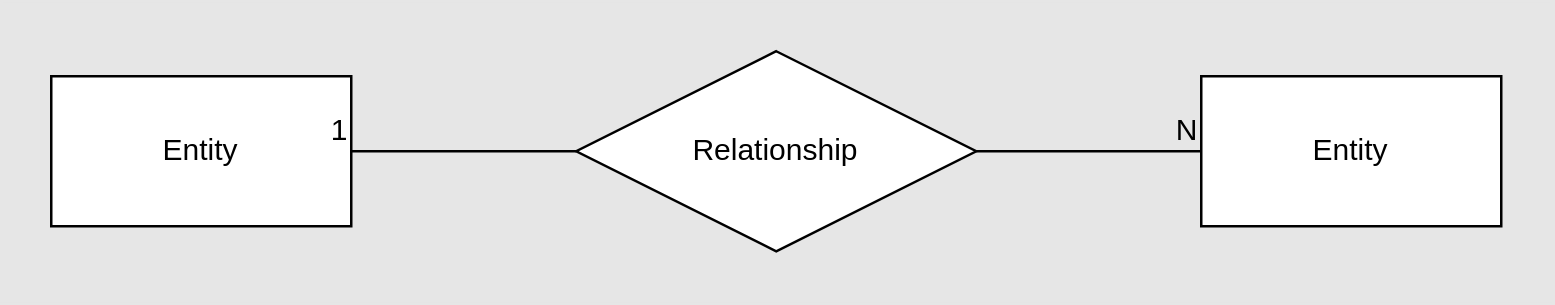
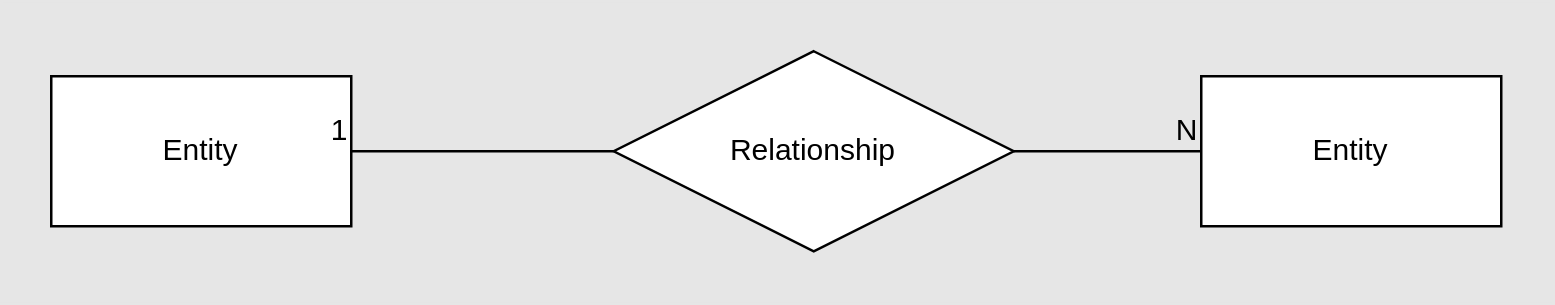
  <mxCell id="0" />
  <mxCell id="1" parent="0" />
  <mxCell id="2" value="Entity" style="rounded=0;whiteSpace=wrap;html=1;" vertex="1" parent="1"><mxGeometry x="20" y="30" width="120" height="60" as="geometry" /></mxCell>
- <mxCell id="3" value="Relationship" style="rhombus;whiteSpace=wrap;html=1;" vertex="1" parent="1"><mxGeometry x="230" y="20" width="160" height="80" as="geometry" /></mxCell>
+ <mxCell id="3" value="Relationship" style="rhombus;whiteSpace=wrap;html=1;" vertex="1" parent="1"><mxGeometry x="245" y="20" width="160" height="80" as="geometry" /></mxCell>
  <mxCell id="4" value="Entity" style="rounded=0;whiteSpace=wrap;html=1;" vertex="1" parent="1"><mxGeometry x="480" y="30" width="120" height="60" as="geometry" /></mxCell>
  <mxCell id="5" value="" style="endArrow=none;html=1;rounded=0;entryX=1;entryY=0.5;entryDx=0;entryDy=0;exitX=0;exitY=0.5;exitDx=0;exitDy=0;" edge="1" parent="1" source="3" target="2"><mxGeometry relative="1" as="geometry"><mxPoint x="270" y="60" as="sourcePoint" /><mxPoint x="360" y="120" as="targetPoint" /></mxGeometry></mxCell>
  <mxCell id="6" value="1" style="resizable=0;html=1;whiteSpace=wrap;align=right;verticalAlign=bottom;" connectable="0" vertex="1" parent="5"><mxGeometry x="1" relative="1" as="geometry" /></mxCell>
  <mxCell id="7" value="" style="endArrow=none;html=1;rounded=0;entryX=0;entryY=0.5;entryDx=0;entryDy=0;exitX=1;exitY=0.5;exitDx=0;exitDy=0;" edge="1" parent="1" source="3" target="4"><mxGeometry relative="1" as="geometry"><mxPoint x="354" y="59" as="sourcePoint" /><mxPoint x="524" y="30" as="targetPoint" /></mxGeometry></mxCell>
  <mxCell id="8" value="N" style="resizable=0;html=1;whiteSpace=wrap;align=right;verticalAlign=bottom;" connectable="0" vertex="1" parent="7"><mxGeometry x="1" relative="1" as="geometry" /></mxCell>
